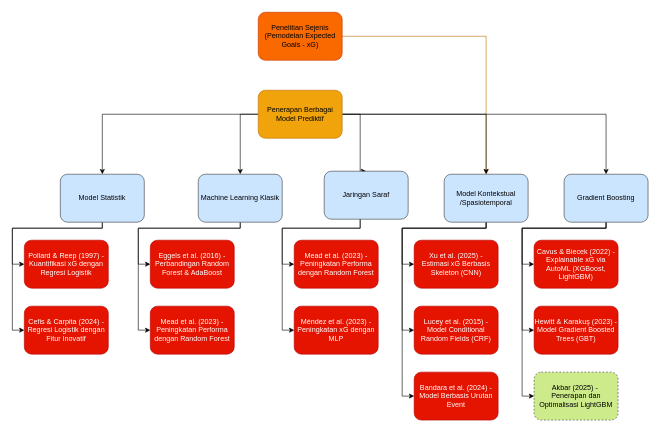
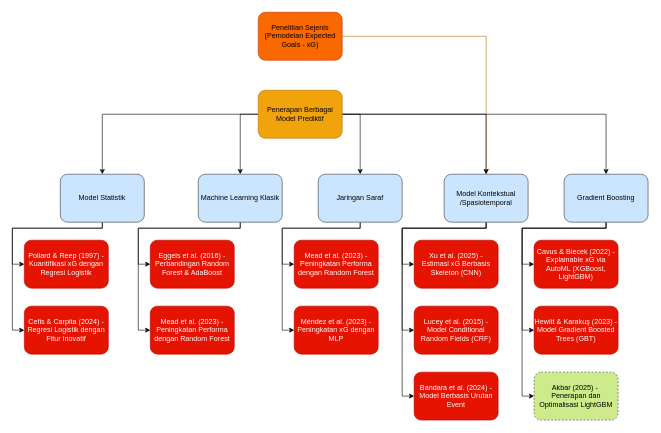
  <mxCell id="0" />
  <mxCell id="1" parent="0" />
  <mxCell id="2" value="" style="edgeStyle=orthogonalEdgeStyle;rounded=0;orthogonalLoop=1;jettySize=auto;html=1;fillColor=#f0a30a;strokeColor=#BD7000;" parent="1" source="3" target="22" edge="1"><mxGeometry relative="1" as="geometry" /></mxCell>
  <mxCell id="3" value="Penelitian Sejenis (Pemodelan Expected Goals - xG)" style="rounded=1;whiteSpace=wrap;html=1;fillColor=#fa6800;fontColor=#000000;strokeColor=#C73500;" parent="1" vertex="1"><mxGeometry x="430" y="20" width="140" height="80" as="geometry" /></mxCell>
  <mxCell id="4" style="edgeStyle=orthogonalEdgeStyle;shape=connector;rounded=0;orthogonalLoop=1;jettySize=auto;html=1;entryX=0.5;entryY=0;entryDx=0;entryDy=0;strokeColor=default;align=center;verticalAlign=middle;fontFamily=Helvetica;fontSize=11;fontColor=default;labelBackgroundColor=default;endArrow=classic;" parent="1" source="9" target="12" edge="1"><mxGeometry relative="1" as="geometry" /></mxCell>
  <mxCell id="5" style="edgeStyle=orthogonalEdgeStyle;shape=connector;rounded=0;orthogonalLoop=1;jettySize=auto;html=1;entryX=0.5;entryY=0;entryDx=0;entryDy=0;strokeColor=default;align=center;verticalAlign=middle;fontFamily=Helvetica;fontSize=11;fontColor=default;labelBackgroundColor=default;endArrow=classic;" parent="1" source="9" target="15" edge="1"><mxGeometry relative="1" as="geometry"><Array as="points"><mxPoint x="400" y="190" /></Array></mxGeometry></mxCell>
  <mxCell id="6" style="edgeStyle=orthogonalEdgeStyle;shape=connector;rounded=0;orthogonalLoop=1;jettySize=auto;html=1;entryX=0.5;entryY=0;entryDx=0;entryDy=0;strokeColor=default;align=center;verticalAlign=middle;fontFamily=Helvetica;fontSize=11;fontColor=default;labelBackgroundColor=default;endArrow=classic;" parent="1" source="9" target="18" edge="1"><mxGeometry relative="1" as="geometry"><Array as="points"><mxPoint x="600" y="190" /></Array></mxGeometry></mxCell>
  <mxCell id="7" style="edgeStyle=orthogonalEdgeStyle;shape=connector;rounded=0;orthogonalLoop=1;jettySize=auto;html=1;entryX=0.5;entryY=0;entryDx=0;entryDy=0;strokeColor=default;align=center;verticalAlign=middle;fontFamily=Helvetica;fontSize=11;fontColor=default;labelBackgroundColor=default;endArrow=classic;" parent="1" source="9" target="22" edge="1"><mxGeometry relative="1" as="geometry" /></mxCell>
  <mxCell id="8" style="edgeStyle=orthogonalEdgeStyle;shape=connector;rounded=0;orthogonalLoop=1;jettySize=auto;html=1;entryX=0.5;entryY=0;entryDx=0;entryDy=0;strokeColor=default;align=center;verticalAlign=middle;fontFamily=Helvetica;fontSize=11;fontColor=default;labelBackgroundColor=default;endArrow=classic;" parent="1" source="9" target="26" edge="1"><mxGeometry relative="1" as="geometry" /></mxCell>
  <mxCell id="9" value="Penerapan Berbagai Model Prediktif" style="rounded=1;whiteSpace=wrap;html=1;fillColor=#f0a30a;fontColor=#000000;strokeColor=#BD7000;" parent="1" vertex="1"><mxGeometry x="430" y="150" width="140" height="80" as="geometry" /></mxCell>
  <mxCell id="10" style="edgeStyle=orthogonalEdgeStyle;shape=connector;rounded=0;orthogonalLoop=1;jettySize=auto;html=1;strokeColor=default;align=center;verticalAlign=middle;fontFamily=Helvetica;fontSize=11;fontColor=default;labelBackgroundColor=default;endArrow=classic;" parent="1" source="12" target="27" edge="1"><mxGeometry relative="1" as="geometry"><Array as="points"><mxPoint x="170" y="380" /><mxPoint x="20" y="380" /><mxPoint x="20" y="440" /></Array></mxGeometry></mxCell>
  <mxCell id="11" style="edgeStyle=orthogonalEdgeStyle;shape=connector;rounded=0;orthogonalLoop=1;jettySize=auto;html=1;entryX=0;entryY=0.5;entryDx=0;entryDy=0;strokeColor=default;align=center;verticalAlign=middle;fontFamily=Helvetica;fontSize=11;fontColor=default;labelBackgroundColor=default;endArrow=classic;" parent="1" source="12" target="28" edge="1"><mxGeometry relative="1" as="geometry"><Array as="points"><mxPoint x="170" y="380" /><mxPoint x="20" y="380" /><mxPoint x="20" y="550" /></Array></mxGeometry></mxCell>
  <mxCell id="12" value="&lt;font style=&quot;color: rgb(0, 0, 0);&quot;&gt;Model Statistik&lt;/font&gt;" style="rounded=1;whiteSpace=wrap;html=1;fillColor=#cce5ff;strokeColor=#36393d;" parent="1" vertex="1"><mxGeometry x="100" y="290" width="140" height="80" as="geometry" /></mxCell>
  <mxCell id="13" style="edgeStyle=orthogonalEdgeStyle;shape=connector;rounded=0;orthogonalLoop=1;jettySize=auto;html=1;entryX=0;entryY=0.5;entryDx=0;entryDy=0;strokeColor=default;align=center;verticalAlign=middle;fontFamily=Helvetica;fontSize=11;fontColor=default;labelBackgroundColor=default;endArrow=classic;" parent="1" source="15" target="29" edge="1"><mxGeometry relative="1" as="geometry"><Array as="points"><mxPoint x="400" y="380" /><mxPoint x="230" y="380" /><mxPoint x="230" y="440" /></Array></mxGeometry></mxCell>
  <mxCell id="14" style="edgeStyle=orthogonalEdgeStyle;shape=connector;rounded=0;orthogonalLoop=1;jettySize=auto;html=1;entryX=0;entryY=0.5;entryDx=0;entryDy=0;strokeColor=default;align=center;verticalAlign=middle;fontFamily=Helvetica;fontSize=11;fontColor=default;labelBackgroundColor=default;endArrow=classic;" parent="1" source="15" target="30" edge="1"><mxGeometry relative="1" as="geometry"><Array as="points"><mxPoint x="400" y="380" /><mxPoint x="230" y="380" /><mxPoint x="230" y="550" /></Array></mxGeometry></mxCell>
  <mxCell id="15" value="&lt;font style=&quot;color: rgb(0, 0, 0);&quot;&gt;Machine Learning Klasik&lt;/font&gt;" style="rounded=1;whiteSpace=wrap;html=1;fillColor=#cce5ff;strokeColor=#36393d;" parent="1" vertex="1"><mxGeometry x="330" y="290" width="140" height="80" as="geometry" /></mxCell>
  <mxCell id="16" style="edgeStyle=orthogonalEdgeStyle;shape=connector;rounded=0;orthogonalLoop=1;jettySize=auto;html=1;entryX=0;entryY=0.5;entryDx=0;entryDy=0;strokeColor=default;align=center;verticalAlign=middle;fontFamily=Helvetica;fontSize=11;fontColor=default;labelBackgroundColor=default;endArrow=classic;" parent="1" source="18" target="31" edge="1"><mxGeometry relative="1" as="geometry"><Array as="points"><mxPoint x="600" y="380" /><mxPoint x="470" y="380" /><mxPoint x="470" y="440" /></Array></mxGeometry></mxCell>
  <mxCell id="17" style="edgeStyle=orthogonalEdgeStyle;shape=connector;rounded=0;orthogonalLoop=1;jettySize=auto;html=1;entryX=0;entryY=0.5;entryDx=0;entryDy=0;strokeColor=default;align=center;verticalAlign=middle;fontFamily=Helvetica;fontSize=11;fontColor=default;labelBackgroundColor=default;endArrow=classic;" parent="1" source="18" target="35" edge="1"><mxGeometry relative="1" as="geometry"><Array as="points"><mxPoint x="600" y="380" /><mxPoint x="470" y="380" /><mxPoint x="470" y="550" /></Array></mxGeometry></mxCell>
- <mxCell id="18" value="&lt;font style=&quot;color: rgb(0, 0, 0);&quot;&gt;Jaringan Saraf&lt;/font&gt;" style="rounded=1;whiteSpace=wrap;html=1;fillColor=#cce5ff;strokeColor=#36393d;" parent="1" vertex="1"><mxGeometry x="540" y="285" width="140" height="80" as="geometry" /></mxCell>
+ <mxCell id="18" value="&lt;font style=&quot;color: rgb(0, 0, 0);&quot;&gt;Jaringan Saraf&lt;/font&gt;" style="rounded=1;whiteSpace=wrap;html=1;fillColor=#cce5ff;strokeColor=#36393d;" parent="1" vertex="1"><mxGeometry x="530" y="290" width="140" height="80" as="geometry" /></mxCell>
  <mxCell id="19" style="edgeStyle=orthogonalEdgeStyle;shape=connector;rounded=0;orthogonalLoop=1;jettySize=auto;html=1;entryX=0;entryY=0.5;entryDx=0;entryDy=0;strokeColor=default;align=center;verticalAlign=middle;fontFamily=Helvetica;fontSize=11;fontColor=default;labelBackgroundColor=default;endArrow=classic;" parent="1" source="22" target="32" edge="1"><mxGeometry relative="1" as="geometry"><Array as="points"><mxPoint x="810" y="380" /><mxPoint x="670" y="380" /><mxPoint x="670" y="440" /></Array></mxGeometry></mxCell>
  <mxCell id="20" style="edgeStyle=orthogonalEdgeStyle;shape=connector;rounded=0;orthogonalLoop=1;jettySize=auto;html=1;entryX=0;entryY=0.5;entryDx=0;entryDy=0;strokeColor=default;align=center;verticalAlign=middle;fontFamily=Helvetica;fontSize=11;fontColor=default;labelBackgroundColor=default;endArrow=classic;" parent="1" source="22" target="33" edge="1"><mxGeometry relative="1" as="geometry"><Array as="points"><mxPoint x="810" y="380" /><mxPoint x="670" y="380" /><mxPoint x="670" y="550" /></Array></mxGeometry></mxCell>
  <mxCell id="21" style="edgeStyle=orthogonalEdgeStyle;shape=connector;rounded=0;orthogonalLoop=1;jettySize=auto;html=1;entryX=0;entryY=0.5;entryDx=0;entryDy=0;strokeColor=default;align=center;verticalAlign=middle;fontFamily=Helvetica;fontSize=11;fontColor=default;labelBackgroundColor=default;endArrow=classic;" parent="1" source="22" target="34" edge="1"><mxGeometry relative="1" as="geometry"><Array as="points"><mxPoint x="810" y="380" /><mxPoint x="670" y="380" /><mxPoint x="670" y="660" /></Array></mxGeometry></mxCell>
  <mxCell id="22" value="&lt;font style=&quot;color: rgb(0, 0, 0);&quot;&gt;Model Kontekstual&lt;/font&gt;&lt;div&gt;&lt;font style=&quot;color: rgb(0, 0, 0);&quot;&gt;/Spasiotemporal&lt;/font&gt;&lt;/div&gt;" style="rounded=1;whiteSpace=wrap;html=1;fillColor=#cce5ff;strokeColor=#36393d;" parent="1" vertex="1"><mxGeometry x="740" y="290" width="140" height="80" as="geometry" /></mxCell>
  <mxCell id="23" style="edgeStyle=orthogonalEdgeStyle;shape=connector;rounded=0;orthogonalLoop=1;jettySize=auto;html=1;entryX=0;entryY=0.5;entryDx=0;entryDy=0;strokeColor=default;align=center;verticalAlign=middle;fontFamily=Helvetica;fontSize=11;fontColor=default;labelBackgroundColor=default;endArrow=classic;" parent="1" source="26" target="36" edge="1"><mxGeometry relative="1" as="geometry"><Array as="points"><mxPoint x="1010" y="380" /><mxPoint x="870" y="380" /><mxPoint x="870" y="440" /></Array></mxGeometry></mxCell>
  <mxCell id="24" style="edgeStyle=orthogonalEdgeStyle;shape=connector;rounded=0;orthogonalLoop=1;jettySize=auto;html=1;entryX=0;entryY=0.5;entryDx=0;entryDy=0;strokeColor=default;align=center;verticalAlign=middle;fontFamily=Helvetica;fontSize=11;fontColor=default;labelBackgroundColor=default;endArrow=classic;" parent="1" source="26" target="37" edge="1"><mxGeometry relative="1" as="geometry"><Array as="points"><mxPoint x="1010" y="380" /><mxPoint x="870" y="380" /><mxPoint x="870" y="550" /></Array></mxGeometry></mxCell>
  <mxCell id="25" style="edgeStyle=orthogonalEdgeStyle;shape=connector;rounded=0;orthogonalLoop=1;jettySize=auto;html=1;entryX=0;entryY=0.5;entryDx=0;entryDy=0;strokeColor=default;align=center;verticalAlign=middle;fontFamily=Helvetica;fontSize=11;fontColor=default;labelBackgroundColor=default;endArrow=classic;" parent="1" source="26" target="38" edge="1"><mxGeometry relative="1" as="geometry"><Array as="points"><mxPoint x="1010" y="380" /><mxPoint x="870" y="380" /><mxPoint x="870" y="660" /></Array></mxGeometry></mxCell>
  <mxCell id="26" value="&lt;font color=&quot;#000000&quot;&gt;Gradient Boosting&lt;/font&gt;" style="rounded=1;whiteSpace=wrap;html=1;fillColor=#cce5ff;strokeColor=#36393d;" parent="1" vertex="1"><mxGeometry x="940" y="290" width="140" height="80" as="geometry" /></mxCell>
  <mxCell id="27" value="&lt;font style=&quot;color: rgb(255, 255, 255);&quot;&gt;Pollard &amp;amp; Reep (1997) - Kuantifikasi xG dengan Regresi Logistik&lt;/font&gt;" style="rounded=1;whiteSpace=wrap;html=1;fillColor=#e51400;strokeColor=#B20000;fontColor=#ffffff;" parent="1" vertex="1"><mxGeometry y="400" width="140" height="80" as="geometry" x="40" /></mxCell>
  <mxCell id="28" value="&lt;font style=&quot;color: rgb(255, 255, 255);&quot;&gt;Cefis &amp;amp; Carpita (2024) - Regresi Logistik dengan Fitur Inovatif&lt;/font&gt;" style="rounded=1;whiteSpace=wrap;html=1;fillColor=#e51400;strokeColor=#B20000;fontColor=#ffffff;" parent="1" vertex="1"><mxGeometry y="510" width="140" height="80" as="geometry" x="40" /></mxCell>
  <mxCell id="29" value="&lt;font style=&quot;color: rgb(255, 255, 255);&quot;&gt;Eggels et al. (2016) - Perbandingan Random Forest &amp;amp; AdaBoost&lt;/font&gt;" style="rounded=1;whiteSpace=wrap;html=1;fillColor=#e51400;strokeColor=#B20000;fontColor=#ffffff;" parent="1" vertex="1"><mxGeometry x="250" y="400" width="140" height="80" as="geometry" /></mxCell>
  <mxCell id="30" value="&lt;font style=&quot;color: rgb(255, 255, 255);&quot;&gt;Mead et al. (2023) - Peningkatan Performa dengan Random Forest&lt;/font&gt;" style="rounded=1;whiteSpace=wrap;html=1;fillColor=#e51400;strokeColor=#B20000;fontColor=#ffffff;" parent="1" vertex="1"><mxGeometry x="250" y="510" width="140" height="80" as="geometry" /></mxCell>
  <mxCell id="31" value="&lt;font style=&quot;color: rgb(255, 255, 255);&quot;&gt;Mead et al. (2023) - Peningkatan Performa dengan Random Forest&lt;/font&gt;" style="rounded=1;whiteSpace=wrap;html=1;fillColor=#e51400;strokeColor=#B20000;fontColor=#ffffff;" parent="1" vertex="1"><mxGeometry x="490" y="400" width="140" height="80" as="geometry" /></mxCell>
  <mxCell id="32" value="&lt;font style=&quot;color: rgb(255, 255, 255);&quot;&gt;Xu et al. (2025) - Estimasi xG Berbasis Skeleton (CNN)&lt;/font&gt;" style="rounded=1;whiteSpace=wrap;html=1;fillColor=#e51400;strokeColor=#B20000;fontColor=#ffffff;" parent="1" vertex="1"><mxGeometry x="690" y="400" width="140" height="80" as="geometry" /></mxCell>
  <mxCell id="33" value="&lt;font style=&quot;color: rgb(255, 255, 255);&quot;&gt;Lucey et al. (2015) - Model Conditional Random Fields (CRF)&lt;/font&gt;" style="rounded=1;whiteSpace=wrap;html=1;fillColor=#e51400;strokeColor=#B20000;fontColor=#ffffff;" parent="1" vertex="1"><mxGeometry x="690" y="510" width="140" height="80" as="geometry" /></mxCell>
  <mxCell id="34" value="&lt;font style=&quot;color: rgb(255, 255, 255);&quot;&gt;Bandara et al. (2024) - Model Berbasis Urutan Event&lt;/font&gt;" style="rounded=1;whiteSpace=wrap;html=1;fillColor=#e51400;strokeColor=#B20000;fontColor=#ffffff;" parent="1" vertex="1"><mxGeometry x="690" y="620" width="140" height="80" as="geometry" /></mxCell>
  <mxCell id="35" value="&lt;font style=&quot;color: rgb(255, 255, 255);&quot;&gt;Méndez et al. (2023) - Peningkatan xG dengan MLP&lt;/font&gt;" style="rounded=1;whiteSpace=wrap;html=1;fillColor=#e51400;strokeColor=#B20000;fontColor=#ffffff;" parent="1" vertex="1"><mxGeometry x="490" y="510" width="140" height="80" as="geometry" /></mxCell>
  <mxCell id="36" value="&lt;font style=&quot;color: rgb(255, 255, 255);&quot;&gt;Cavus &amp;amp; Biecek (2022) - Explainable xG via AutoML (XGBoost, LightGBM)&lt;/font&gt;" style="rounded=1;whiteSpace=wrap;html=1;fillColor=#e51400;strokeColor=#B20000;fontColor=#ffffff;" parent="1" vertex="1"><mxGeometry x="890" y="400" width="140" height="80" as="geometry" /></mxCell>
  <mxCell id="37" value="&lt;font style=&quot;color: rgb(255, 255, 255);&quot;&gt;Hewitt &amp;amp; Karakuş (2023) - Model Gradient Boosted Trees (GBT)&lt;/font&gt;" style="rounded=1;whiteSpace=wrap;html=1;fillColor=#e51400;strokeColor=#B20000;fontColor=#ffffff;" parent="1" vertex="1"><mxGeometry x="890" y="510" width="140" height="80" as="geometry" /></mxCell>
  <mxCell id="38" value="&lt;font style=&quot;color: rgb(0, 0, 0);&quot;&gt;Akbar (2025) -&amp;nbsp; Penerapan dan Optimalisasi LightGBM&lt;/font&gt;" style="rounded=1;whiteSpace=wrap;html=1;fillColor=#cdeb8b;strokeColor=#36393d;dashed=1;" parent="1" vertex="1"><mxGeometry x="890" y="620" width="140" height="80" as="geometry" /></mxCell>
